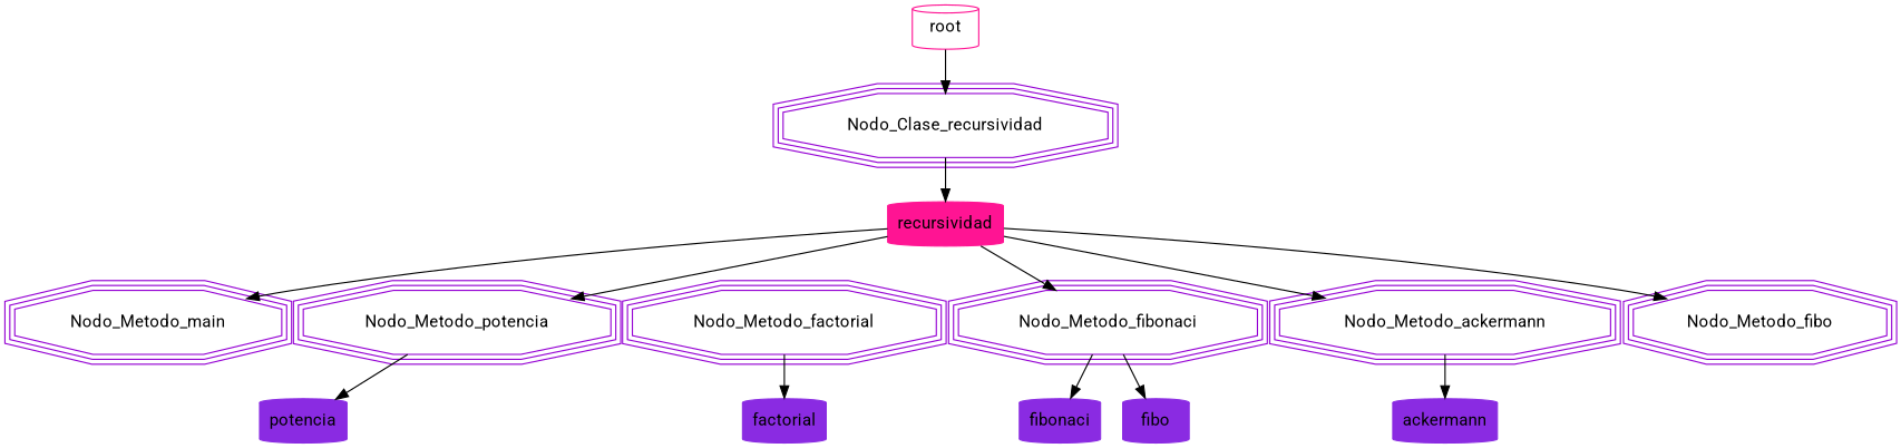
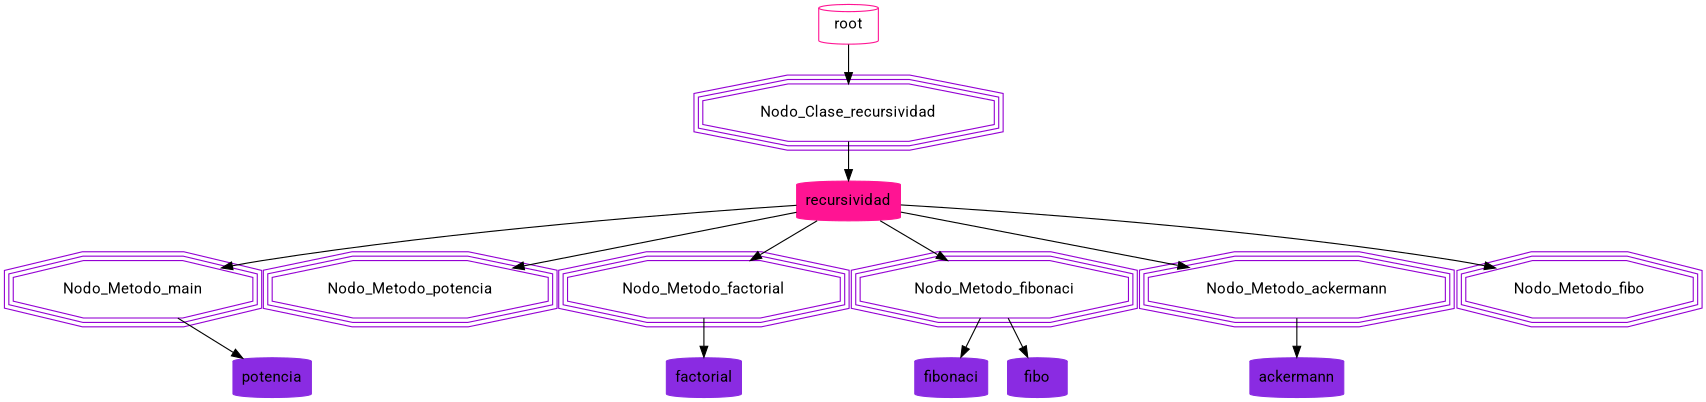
  digraph {
    fontname=Roboto
    node [color=darkviolet fontname=Roboto shape=cylinder]
    edge [fontname=Roboto]
    root [color=deeppink]
    Nodo_Clase_recursividad [shape=tripleoctagon]
    recursividad [color=deeppink style=filled]
    Nodo_Metodo_main [shape=tripleoctagon]
    Nodo_Metodo_potencia [shape=tripleoctagon]
    Nodo_Metodo_factorial [shape=tripleoctagon]
    Nodo_Metodo_fibonaci [shape=tripleoctagon]
    Nodo_Metodo_ackermann [shape=tripleoctagon]
    Nodo_Metodo_fibo [shape=tripleoctagon]
    potencia [color=blueviolet style=filled]
    factorial [color=blueviolet style=filled]
    fibonaci [color=blueviolet style=filled]
    fibo [color=blueviolet style=filled]
    ackermann [color=blueviolet style=filled]
    root -> Nodo_Clase_recursividad
    Nodo_Clase_recursividad -> recursividad
    recursividad -> Nodo_Metodo_main
    recursividad -> Nodo_Metodo_potencia
+   recursividad -> Nodo_Metodo_factorial
    recursividad -> Nodo_Metodo_fibonaci
    recursividad -> Nodo_Metodo_ackermann
    recursividad -> Nodo_Metodo_fibo
-   Nodo_Metodo_potencia -> potencia
+   Nodo_Metodo_main -> potencia
    Nodo_Metodo_factorial -> factorial
    Nodo_Metodo_fibonaci -> fibonaci
    Nodo_Metodo_fibonaci -> fibo
    Nodo_Metodo_ackermann -> ackermann
  }
